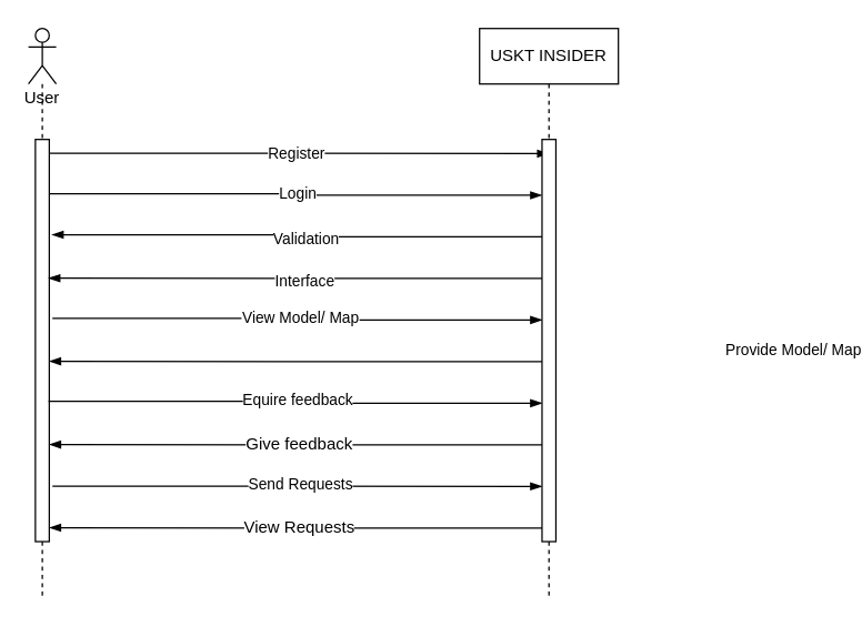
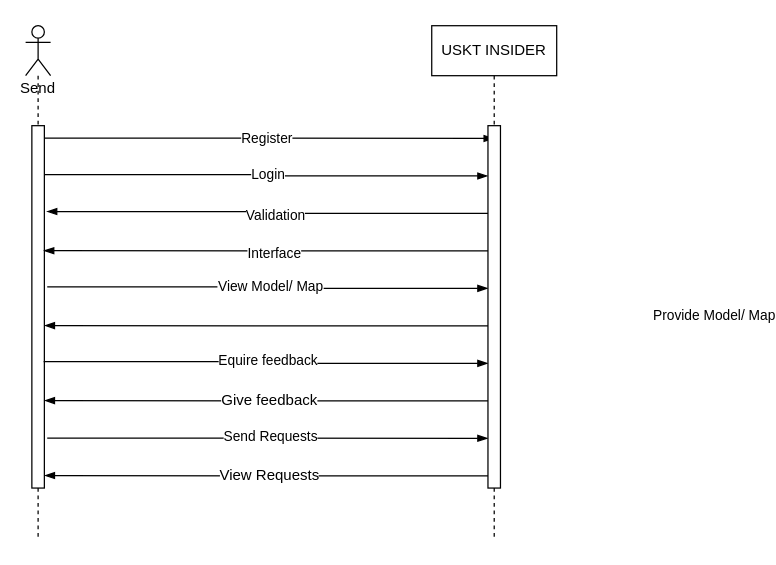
  <mxCell id="0" />
  <mxCell id="1" parent="0" />
  <mxCell id="2" value="USKT INSIDER" style="shape=umlLifeline;perimeter=lifelinePerimeter;whiteSpace=wrap;html=1;container=1;collapsible=0;recursiveResize=0;outlineConnect=0;" parent="1" vertex="1"><mxGeometry x="345" y="20" width="100" height="410" as="geometry" /></mxCell>
  <mxCell id="3" value="" style="edgeStyle=elbowEdgeStyle;fontSize=12;html=1;endArrow=blockThin;endFill=1;rounded=0;entryX=0.5;entryY=0.22;entryDx=0;entryDy=0;entryPerimeter=0;" parent="2" edge="1"><mxGeometry width="160" relative="1" as="geometry"><mxPoint x="50" y="240.2" as="sourcePoint" /><mxPoint x="-310" y="240" as="targetPoint" /></mxGeometry></mxCell>
  <mxCell id="4" value="Provide Model/ Map" style="edgeLabel;html=1;align=center;verticalAlign=middle;resizable=0;points=[];" parent="3" vertex="1" connectable="0"><mxGeometry x="-0.367" y="1" relative="1" as="geometry"><mxPoint x="289" y="-10" as="offset" /></mxGeometry></mxCell>
- <mxCell id="5" value="User" style="shape=umlLifeline;participant=umlActor;perimeter=lifelinePerimeter;whiteSpace=wrap;html=1;container=1;collapsible=0;recursiveResize=0;verticalAlign=top;spacingTop=36;outlineConnect=0;" parent="1" vertex="1"><mxGeometry x="20" y="20" width="20" height="410" as="geometry" /></mxCell>
+ <mxCell id="5" value="Send" style="shape=umlLifeline;participant=umlActor;perimeter=lifelinePerimeter;whiteSpace=wrap;html=1;container=1;collapsible=0;recursiveResize=0;verticalAlign=top;spacingTop=36;outlineConnect=0;" parent="1" vertex="1"><mxGeometry x="20" y="20" width="20" height="410" as="geometry" /></mxCell>
  <mxCell id="6" value="" style="edgeStyle=elbowEdgeStyle;fontSize=12;html=1;endArrow=blockThin;endFill=1;rounded=0;entryX=0.5;entryY=0.22;entryDx=0;entryDy=0;entryPerimeter=0;" parent="5" target="2" edge="1"><mxGeometry width="160" relative="1" as="geometry"><mxPoint x="10" y="90" as="sourcePoint" /><mxPoint x="300" y="90" as="targetPoint" /></mxGeometry></mxCell>
  <mxCell id="7" value="Register" style="edgeLabel;html=1;align=center;verticalAlign=middle;resizable=0;points=[];" parent="6" vertex="1" connectable="0"><mxGeometry x="-0.367" y="1" relative="1" as="geometry"><mxPoint x="66" as="offset" /></mxGeometry></mxCell>
  <mxCell id="8" value="" style="rounded=0;whiteSpace=wrap;html=1;" vertex="1" parent="5"><mxGeometry x="5" y="80" width="10" height="290" as="geometry" /></mxCell>
  <mxCell id="9" value="View Requests" style="edgeStyle=elbowEdgeStyle;fontSize=12;html=1;endArrow=blockThin;endFill=1;rounded=0;entryX=0.5;entryY=0.22;entryDx=0;entryDy=0;entryPerimeter=0;" parent="5" edge="1"><mxGeometry width="160" relative="1" as="geometry"><mxPoint x="375" y="360.2" as="sourcePoint" /><mxPoint x="15" y="360" as="targetPoint" /></mxGeometry></mxCell>
  <mxCell id="10" value="Give feedback" style="edgeStyle=elbowEdgeStyle;fontSize=12;html=1;endArrow=blockThin;endFill=1;rounded=0;entryX=0.5;entryY=0.22;entryDx=0;entryDy=0;entryPerimeter=0;" parent="5" edge="1"><mxGeometry width="160" relative="1" as="geometry"><mxPoint x="375" y="300.2" as="sourcePoint" /><mxPoint x="15" y="300" as="targetPoint" /></mxGeometry></mxCell>
  <mxCell id="11" value="" style="edgeStyle=elbowEdgeStyle;fontSize=12;html=1;endArrow=blockThin;endFill=1;rounded=0;entryX=0.5;entryY=0.22;entryDx=0;entryDy=0;entryPerimeter=0;exitX=0.99;exitY=0.135;exitDx=0;exitDy=0;exitPerimeter=0;" parent="1" edge="1" source="8"><mxGeometry width="160" relative="1" as="geometry"><mxPoint x="40" y="140" as="sourcePoint" /><mxPoint x="390" y="140.2" as="targetPoint" /></mxGeometry></mxCell>
  <mxCell id="12" value="Login" style="edgeLabel;html=1;align=center;verticalAlign=middle;resizable=0;points=[];" parent="11" vertex="1" connectable="0"><mxGeometry x="-0.367" y="1" relative="1" as="geometry"><mxPoint x="66" as="offset" /></mxGeometry></mxCell>
  <mxCell id="13" value="" style="edgeStyle=elbowEdgeStyle;fontSize=12;html=1;endArrow=blockThin;endFill=1;rounded=0;entryX=1.181;entryY=0.237;entryDx=0;entryDy=0;entryPerimeter=0;" parent="1" edge="1" target="8"><mxGeometry width="160" relative="1" as="geometry"><mxPoint x="400" y="170.2" as="sourcePoint" /><mxPoint x="40" y="170" as="targetPoint" /></mxGeometry></mxCell>
  <mxCell id="14" value="Validation" style="edgeLabel;html=1;align=center;verticalAlign=middle;resizable=0;points=[];" parent="13" vertex="1" connectable="0"><mxGeometry x="-0.367" y="1" relative="1" as="geometry"><mxPoint x="-66" as="offset" /></mxGeometry></mxCell>
  <mxCell id="15" value="" style="edgeStyle=elbowEdgeStyle;fontSize=12;html=1;endArrow=blockThin;endFill=1;rounded=0;entryX=0.943;entryY=0.345;entryDx=0;entryDy=0;entryPerimeter=0;" parent="1" edge="1" target="8"><mxGeometry width="160" relative="1" as="geometry"><mxPoint x="400" y="200.2" as="sourcePoint" /><mxPoint x="40" y="200" as="targetPoint" /></mxGeometry></mxCell>
  <mxCell id="16" value="Interface" style="edgeLabel;html=1;align=center;verticalAlign=middle;resizable=0;points=[];" parent="15" vertex="1" connectable="0"><mxGeometry x="-0.367" y="1" relative="1" as="geometry"><mxPoint x="-66" as="offset" /></mxGeometry></mxCell>
  <mxCell id="17" value="" style="edgeStyle=elbowEdgeStyle;fontSize=12;html=1;endArrow=blockThin;endFill=1;rounded=0;entryX=0.5;entryY=0.22;entryDx=0;entryDy=0;entryPerimeter=0;exitX=1.229;exitY=0.445;exitDx=0;exitDy=0;exitPerimeter=0;" parent="1" edge="1" source="8"><mxGeometry width="160" relative="1" as="geometry"><mxPoint x="40" y="230" as="sourcePoint" /><mxPoint x="390" y="230.2" as="targetPoint" /></mxGeometry></mxCell>
  <mxCell id="18" value="View Model/ Map" style="edgeLabel;html=1;align=center;verticalAlign=middle;resizable=0;points=[];" parent="17" vertex="1" connectable="0"><mxGeometry x="-0.367" y="1" relative="1" as="geometry"><mxPoint x="66" as="offset" /></mxGeometry></mxCell>
  <mxCell id="19" value="" style="edgeStyle=elbowEdgeStyle;fontSize=12;html=1;endArrow=blockThin;endFill=1;rounded=0;entryX=0.5;entryY=0.22;entryDx=0;entryDy=0;entryPerimeter=0;exitX=0.943;exitY=0.651;exitDx=0;exitDy=0;exitPerimeter=0;" parent="1" edge="1" source="8"><mxGeometry width="160" relative="1" as="geometry"><mxPoint x="30" y="290" as="sourcePoint" /><mxPoint x="390" y="290.2" as="targetPoint" /></mxGeometry></mxCell>
  <mxCell id="20" value="Equire feedback" style="edgeLabel;html=1;align=center;verticalAlign=middle;resizable=0;points=[];" parent="19" vertex="1" connectable="0"><mxGeometry x="-0.367" y="1" relative="1" as="geometry"><mxPoint x="66" as="offset" /></mxGeometry></mxCell>
  <mxCell id="21" value="" style="edgeStyle=elbowEdgeStyle;fontSize=12;html=1;endArrow=blockThin;endFill=1;rounded=0;entryX=0.5;entryY=0.22;entryDx=0;entryDy=0;entryPerimeter=0;exitX=1.229;exitY=0.862;exitDx=0;exitDy=0;exitPerimeter=0;" parent="1" edge="1" source="8"><mxGeometry width="160" relative="1" as="geometry"><mxPoint x="40" y="350" as="sourcePoint" /><mxPoint x="390" y="350.2" as="targetPoint" /></mxGeometry></mxCell>
  <mxCell id="22" value="Send Requests" style="edgeLabel;html=1;align=center;verticalAlign=middle;resizable=0;points=[];" parent="21" vertex="1" connectable="0"><mxGeometry x="-0.367" y="1" relative="1" as="geometry"><mxPoint x="66" as="offset" /></mxGeometry></mxCell>
  <mxCell id="23" value="" style="rounded=0;whiteSpace=wrap;html=1;" vertex="1" parent="1"><mxGeometry x="390" y="100" width="10" height="290" as="geometry" /></mxCell>
